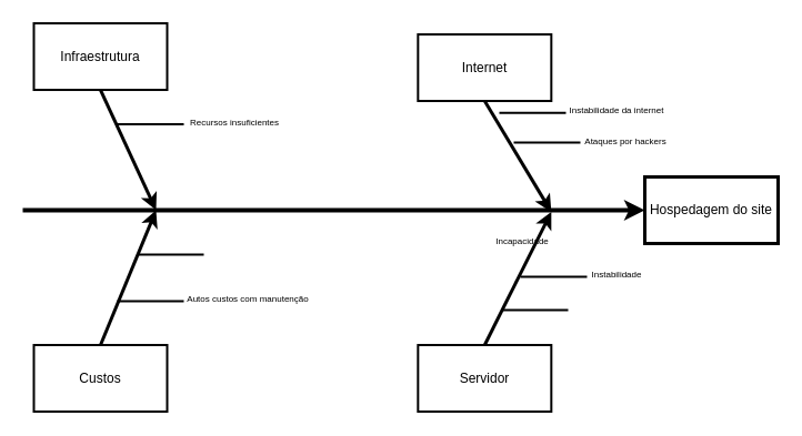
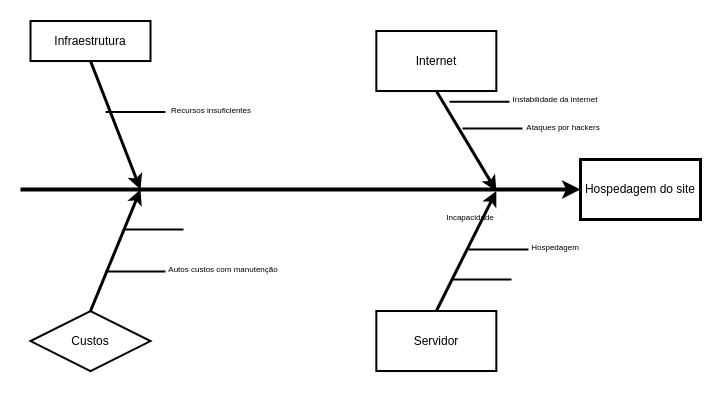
  <mxCell id="0" />
  <mxCell id="1" parent="0" />
  <mxCell id="2" value="Hospedagem do site" style="whiteSpace=wrap;strokeWidth=3" parent="1" vertex="1"><mxGeometry x="580" y="159" width="120" height="60" as="geometry" /></mxCell>
  <mxCell id="3" value="" style="edgeStyle=none;strokeWidth=4" parent="1" target="2" edge="1"><mxGeometry width="100" height="100" relative="1" as="geometry"><mxPoint x="20" y="189" as="sourcePoint" /><mxPoint x="140" y="139" as="targetPoint" /></mxGeometry></mxCell>
- <mxCell id="4" value="Infraestrutura" style="whiteSpace=wrap;strokeWidth=2" parent="1" vertex="1"><mxGeometry x="30" y="20.53" width="120" height="60" as="geometry" /></mxCell>
- <mxCell id="5" value="Custos" style="whiteSpace=wrap;strokeWidth=2" parent="1" vertex="1"><mxGeometry x="30" y="310.53" width="120" height="60" as="geometry" /></mxCell>
+ <mxCell id="4" value="Infraestrutura" style="whiteSpace=wrap;strokeWidth=2" parent="1" vertex="1"><mxGeometry x="30" y="20.53" width="120" height="40" as="geometry" /></mxCell>
+ <mxCell id="5" value="Custos" style="rhombus;whiteSpace=wrap;strokeWidth=2;" parent="1" vertex="1"><mxGeometry x="30" y="310.53" width="120" height="60" as="geometry" /></mxCell>
  <mxCell id="6" value="" style="edgeStyle=none;exitX=0.5;exitY=1;strokeWidth=3" parent="1" source="4" edge="1"><mxGeometry width="100" height="100" relative="1" as="geometry"><mxPoint x="220" y="99" as="sourcePoint" /><mxPoint x="140" y="189" as="targetPoint" /></mxGeometry></mxCell>
  <mxCell id="7" value="" style="edgeStyle=none;exitX=0.5;exitY=0;strokeWidth=3;exitDx=0;exitDy=0;" parent="1" edge="1" source="5"><mxGeometry width="100" height="100" relative="1" as="geometry"><mxPoint x="220" y="309" as="sourcePoint" /><mxPoint x="140" y="189" as="targetPoint" /></mxGeometry></mxCell>
  <mxCell id="8" value="Internet" style="whiteSpace=wrap;strokeWidth=2" parent="1" vertex="1"><mxGeometry x="375.833" y="30.528" width="120" height="60" as="geometry" /></mxCell>
  <mxCell id="9" value="Servidor" style="whiteSpace=wrap;strokeWidth=2" parent="1" vertex="1"><mxGeometry x="375.833" y="310.528" width="120" height="60" as="geometry" /></mxCell>
  <mxCell id="10" value="" style="edgeStyle=none;exitX=0.5;exitY=1;strokeWidth=3" parent="1" source="8" edge="1"><mxGeometry width="100" height="100" relative="1" as="geometry"><mxPoint x="435.833" y="100.528" as="sourcePoint" /><mxPoint x="495.833" y="190.528" as="targetPoint" /></mxGeometry></mxCell>
  <mxCell id="11" value="" style="edgeStyle=none;exitX=0.5;exitY=0;strokeWidth=3" parent="1" edge="1"><mxGeometry width="100" height="100" relative="1" as="geometry"><mxPoint x="435.833" y="310.528" as="sourcePoint" /><mxPoint x="495.833" y="190.528" as="targetPoint" /></mxGeometry></mxCell>
  <mxCell id="12" value="" style="edgeStyle=none;endArrow=none;strokeWidth=2" parent="1" edge="1"><mxGeometry width="100" height="100" relative="1" as="geometry"><mxPoint x="449" y="101.22" as="sourcePoint" /><mxPoint x="509.003" y="101.218" as="targetPoint" /></mxGeometry></mxCell>
  <mxCell id="13" value="Instabilidade da internet" style="text;spacingTop=-5;fontSize=8;align=center;verticalAlign=middle;points=[]" parent="1" vertex="1"><mxGeometry x="539.997" y="91.5" width="30" height="20.0" as="geometry" /></mxCell>
  <mxCell id="14" value="" style="edgeStyle=none;endArrow=none;strokeWidth=2" edge="1" parent="1"><mxGeometry width="100" height="100" relative="1" as="geometry"><mxPoint x="467.99" y="249" as="sourcePoint" /><mxPoint x="527.993" y="248.998" as="targetPoint" /></mxGeometry></mxCell>
- <mxCell id="15" value="Instabilidade" style="text;spacingTop=-5;fontSize=8;align=center;verticalAlign=middle;points=[]" vertex="1" parent="1"><mxGeometry x="539.997" y="239" width="30" height="20.0" as="geometry" /></mxCell>
+ <mxCell id="15" value="Hospedagem" style="text;spacingTop=-5;fontSize=8;align=center;verticalAlign=middle;points=[]" vertex="1" parent="1"><mxGeometry x="539.997" y="239" width="30" height="20.0" as="geometry" /></mxCell>
  <mxCell id="16" value="" style="edgeStyle=none;endArrow=none;strokeWidth=2" edge="1" parent="1"><mxGeometry width="100" height="100" relative="1" as="geometry"><mxPoint x="451" y="279" as="sourcePoint" /><mxPoint x="511.003" y="278.998" as="targetPoint" /></mxGeometry></mxCell>
  <mxCell id="17" value="Incapacidade" style="text;spacingTop=-5;fontSize=8;align=center;verticalAlign=middle;points=[]" vertex="1" parent="1"><mxGeometry x="454.997" y="209" width="30" height="20.0" as="geometry" /></mxCell>
  <mxCell id="18" value="" style="edgeStyle=none;endArrow=none;strokeWidth=2" edge="1" parent="1"><mxGeometry width="100" height="100" relative="1" as="geometry"><mxPoint x="123" y="229" as="sourcePoint" /><mxPoint x="183.003" y="228.998" as="targetPoint" /></mxGeometry></mxCell>
  <mxCell id="19" value="" style="edgeStyle=none;endArrow=none;strokeWidth=2" edge="1" parent="1"><mxGeometry width="100" height="100" relative="1" as="geometry"><mxPoint x="105" y="111.5" as="sourcePoint" /><mxPoint x="165.003" y="111.498" as="targetPoint" /></mxGeometry></mxCell>
  <mxCell id="20" value="Recursos insuficientes" style="text;spacingTop=-5;fontSize=8;align=center;verticalAlign=middle;points=[]" vertex="1" parent="1"><mxGeometry x="195.997" y="102" width="30" height="20.0" as="geometry" /></mxCell>
  <mxCell id="21" value="" style="edgeStyle=none;endArrow=none;strokeWidth=2" edge="1" parent="1"><mxGeometry width="100" height="100" relative="1" as="geometry"><mxPoint x="105" y="271" as="sourcePoint" /><mxPoint x="165.003" y="270.998" as="targetPoint" /></mxGeometry></mxCell>
  <mxCell id="22" value="Autos custos com manutenção" style="text;spacingTop=-5;fontSize=8;align=center;verticalAlign=middle;points=[]" vertex="1" parent="1"><mxGeometry x="207.997" y="261" width="30" height="20.0" as="geometry" /></mxCell>
  <mxCell id="23" value="" style="edgeStyle=none;endArrow=none;strokeWidth=2" edge="1" parent="1"><mxGeometry width="100" height="100" relative="1" as="geometry"><mxPoint x="462" y="128" as="sourcePoint" /><mxPoint x="522.003" y="127.998" as="targetPoint" /></mxGeometry></mxCell>
  <mxCell id="24" value="Ataques por hackers" style="text;spacingTop=-5;fontSize=8;align=center;verticalAlign=middle;points=[]" vertex="1" parent="1"><mxGeometry x="547.997" y="119.5" width="30" height="20.0" as="geometry" /></mxCell>
